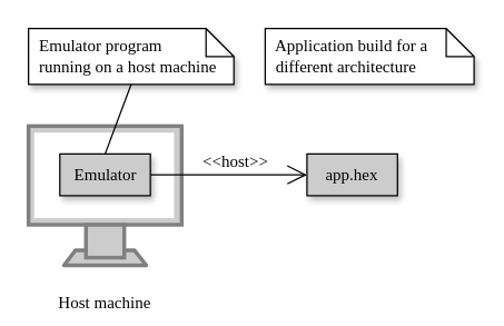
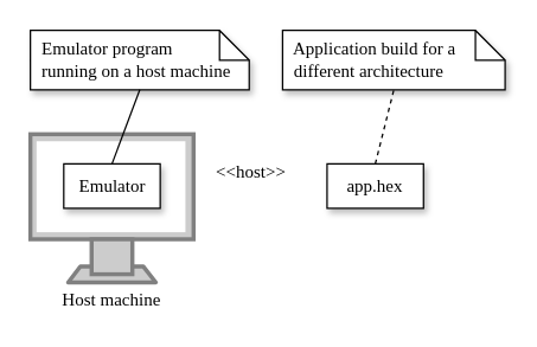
  <mxCell id="0" />
  <mxCell id="1" parent="0" />
- <mxCell id="2" value="app.hex" style="rounded=0;whiteSpace=wrap;html=1;fontFamily=Computer Modern;shadow=1;fillColor=#cccccc;" vertex="1" parent="1"><mxGeometry x="220" y="110" width="65" height="30" as="geometry" /></mxCell>
+ <mxCell id="2" value="app.hex" style="rounded=0;whiteSpace=wrap;html=1;fontFamily=Computer Modern;shadow=1;" vertex="1" parent="1"><mxGeometry x="220" y="110" width="65" height="30" as="geometry" /></mxCell>
  <mxCell id="3" value="" style="fontColor=#0066CC;verticalAlign=top;verticalLabelPosition=bottom;labelPosition=center;align=center;html=1;outlineConnect=0;fillColor=#CCCCCC;strokeColor=#808080;gradientColor=none;gradientDirection=north;strokeWidth=2;shape=mxgraph.networks.monitor;fontFamily=Computer Modern;shadow=0;" vertex="1" parent="1"><mxGeometry x="20" y="90" width="110" height="100" as="geometry" /></mxCell>
- <mxCell id="4" value="Emulator" style="rounded=0;whiteSpace=wrap;html=1;fontFamily=Computer Modern;shadow=1;fillColor=#cccccc;" vertex="1" parent="1"><mxGeometry x="42.5" y="110" width="65" height="30" as="geometry" /></mxCell>
- <mxCell id="5" value="Host machine" style="text;html=1;strokeColor=none;fillColor=none;align=center;verticalAlign=middle;whiteSpace=wrap;rounded=0;fontFamily=Computer Modern;" vertex="1" parent="1"><mxGeometry x="36.25" y="207" width="77.5" height="20" as="geometry" /></mxCell>
- <mxCell id="6" value="" style="endArrow=open;endFill=1;endSize=12;html=1;rounded=0;exitX=1;exitY=0.5;exitDx=0;exitDy=0;entryX=0;entryY=0.5;entryDx=0;entryDy=0;fontFamily=Computer Modern;" edge="1" parent="1" source="4" target="2"><mxGeometry width="160" relative="1" as="geometry"><mxPoint x="160" y="140" as="sourcePoint" /><mxPoint x="180" y="160" as="targetPoint" /></mxGeometry></mxCell>
+ <mxCell id="4" value="Emulator" style="rounded=0;whiteSpace=wrap;html=1;fontFamily=Computer Modern;shadow=1;" vertex="1" parent="1"><mxGeometry x="42.5" y="110" width="65" height="30" as="geometry" /></mxCell>
+ <mxCell id="5" value="Host machine" style="text;html=1;strokeColor=none;fillColor=none;align=center;verticalAlign=middle;whiteSpace=wrap;rounded=0;fontFamily=Computer Modern;" vertex="1" parent="1"><mxGeometry x="36.25" y="192" width="77.5" height="20" as="geometry" /></mxCell>
  <mxCell id="7" value="&amp;lt;&amp;lt;host&amp;gt;&amp;gt;" style="text;html=1;strokeColor=none;fillColor=none;align=center;verticalAlign=middle;whiteSpace=wrap;rounded=0;fontFamily=Computer Modern;" vertex="1" parent="1"><mxGeometry x="130" y="106" width="77.5" height="20" as="geometry" /></mxCell>
  <mxCell id="8" value="&amp;nbsp; Emulator program&lt;br&gt;&amp;nbsp; running on a host&amp;nbsp;machine" style="shape=note;size=20;whiteSpace=wrap;html=1;shadow=1;fontFamily=Computer Modern;align=left;" vertex="1" parent="1"><mxGeometry x="20" y="20" width="147.5" height="40" as="geometry" /></mxCell>
  <mxCell id="9" value="" style="endArrow=none;dashed=0;html=1;rounded=0;entryX=0.5;entryY=1;entryDx=0;entryDy=0;entryPerimeter=0;exitX=0.5;exitY=0;exitDx=0;exitDy=0;fontFamily=Computer Modern;" edge="1" parent="1" source="4" target="8"><mxGeometry width="50" height="50" relative="1" as="geometry"><mxPoint x="-210" y="150" as="sourcePoint" /><mxPoint x="-160" y="100" as="targetPoint" /></mxGeometry></mxCell>
  <mxCell id="10" value="&amp;nbsp; Application build for a&amp;nbsp; &amp;nbsp; &lt;br&gt;&amp;nbsp; different architecture" style="shape=note;size=20;whiteSpace=wrap;html=1;shadow=1;fontFamily=Computer Modern;align=left;" vertex="1" parent="1"><mxGeometry x="190" y="20" width="150" height="40" as="geometry" /></mxCell>
+ <mxCell id="11" value="" style="endArrow=none;dashed=1;html=1;rounded=0;entryX=0.5;entryY=1;entryDx=0;entryDy=0;entryPerimeter=0;exitX=0.5;exitY=0;exitDx=0;exitDy=0;fontFamily=Computer Modern;" edge="1" parent="1" source="2" target="10"><mxGeometry width="50" height="50" relative="1" as="geometry"><mxPoint x="85" y="120" as="sourcePoint" /><mxPoint x="104" y="70" as="targetPoint" /></mxGeometry></mxCell>
